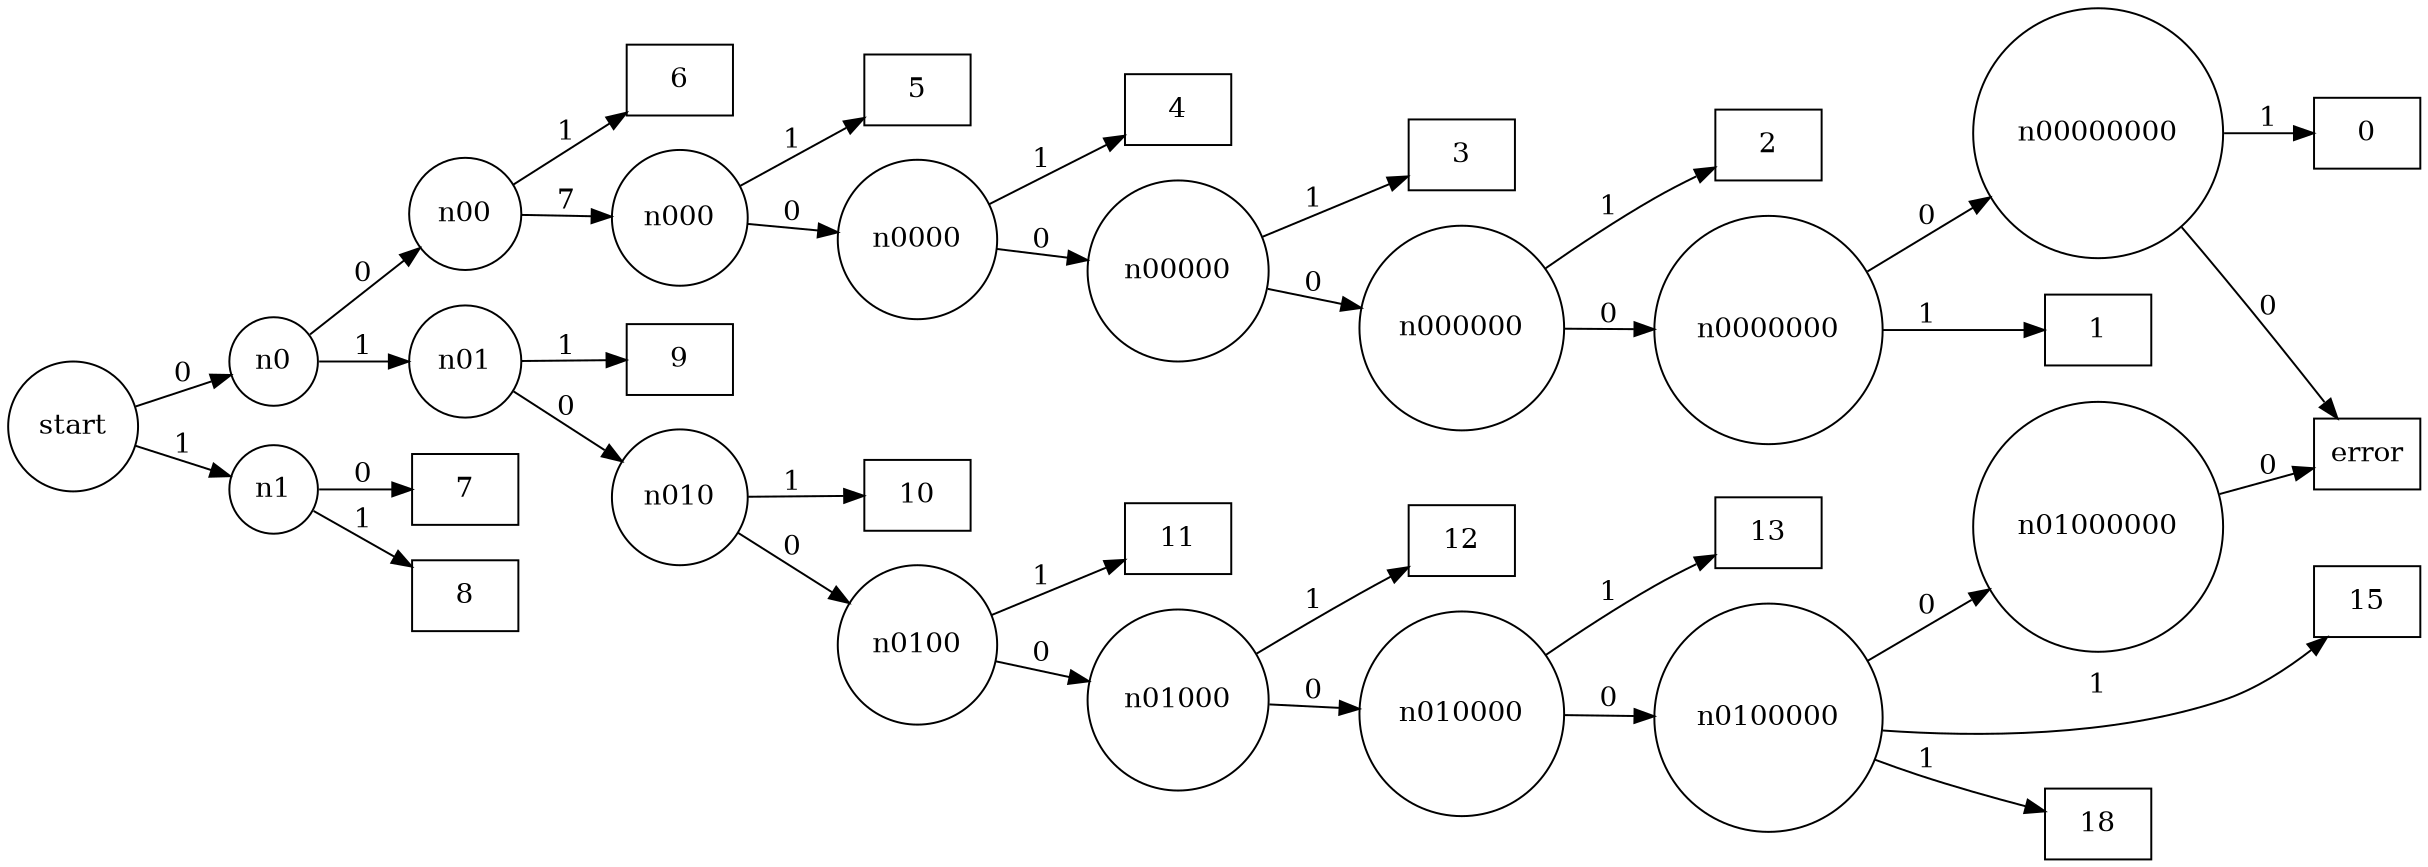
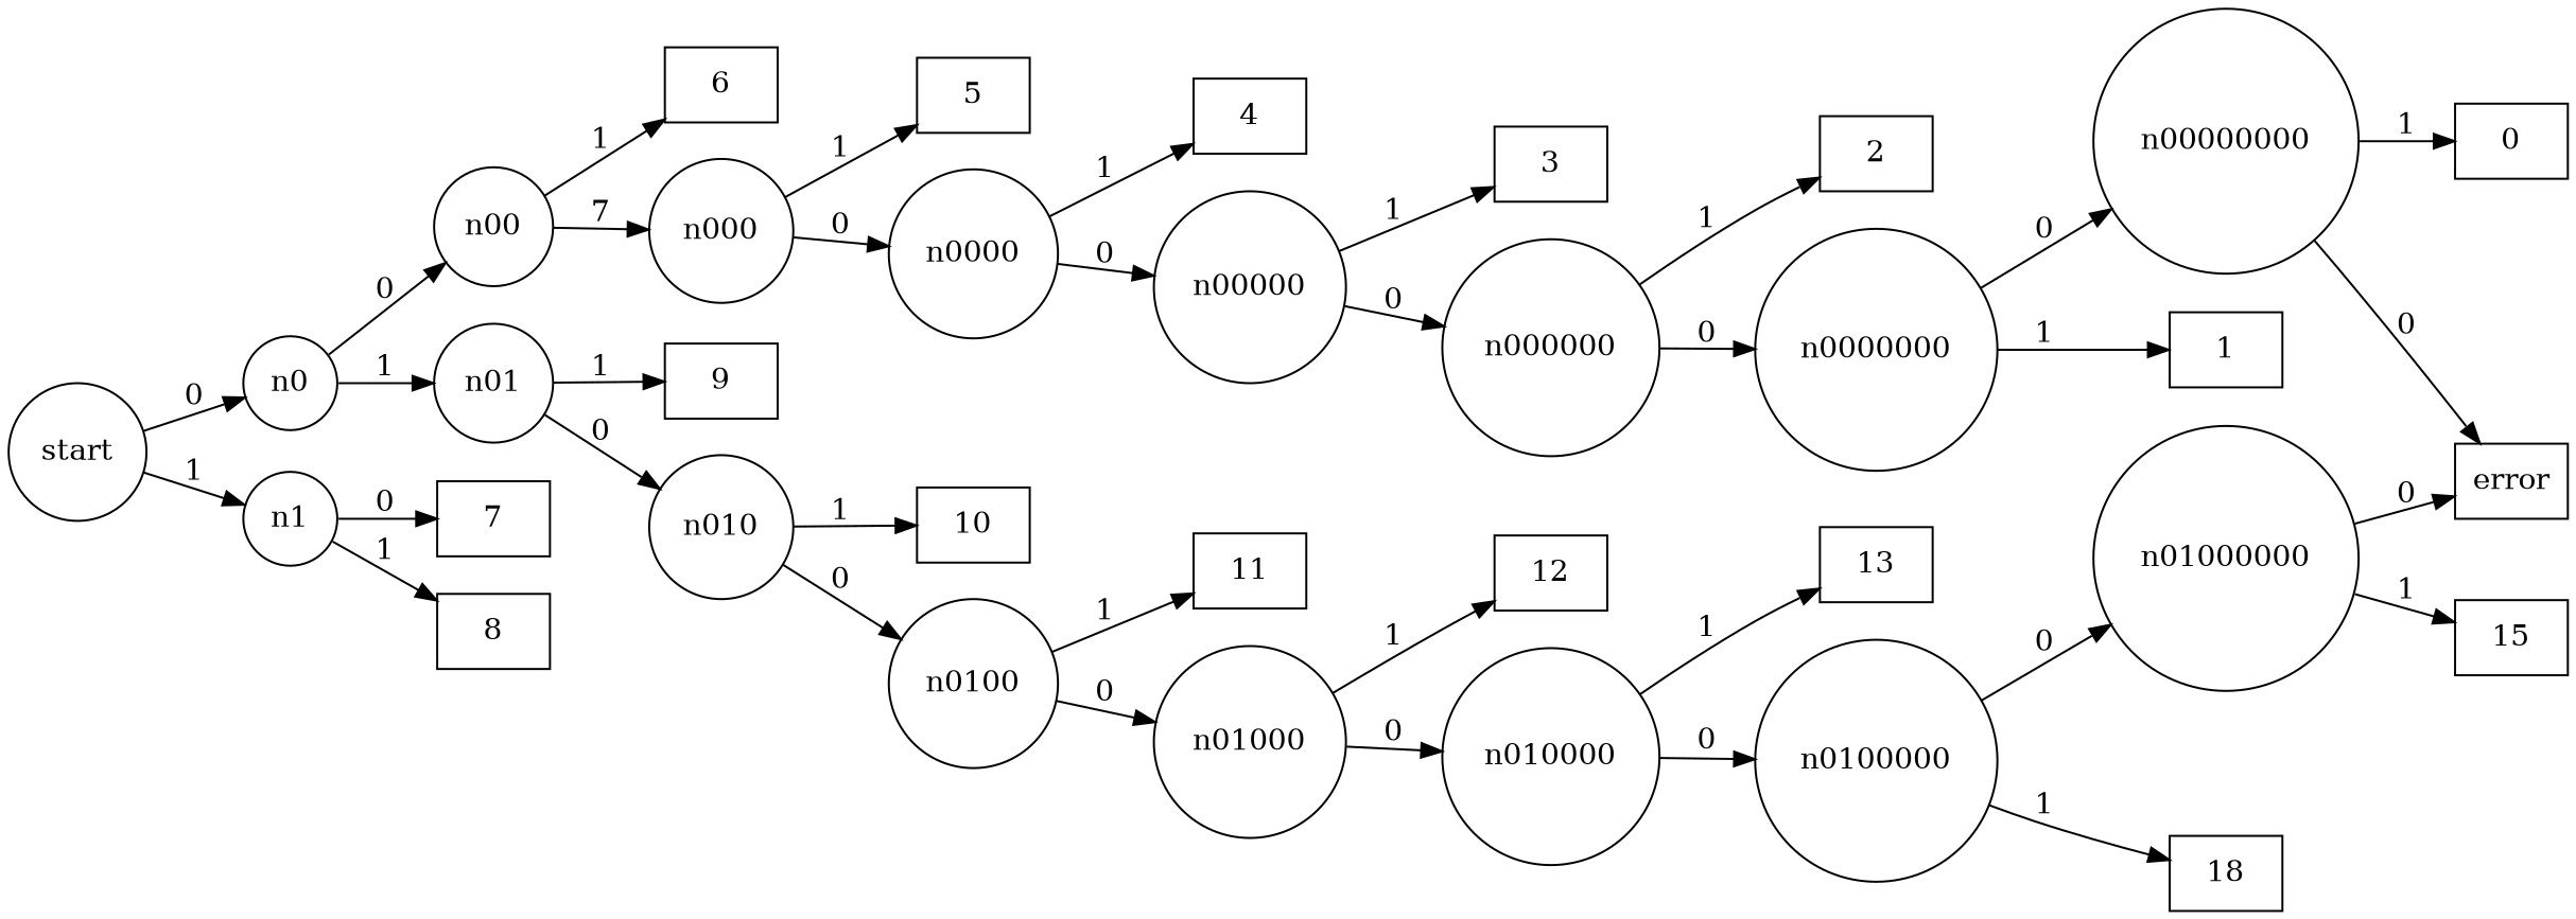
  digraph {
    fontname="DejaVu Serif"
    rankdir=LR
    node [fontname="DejaVu Serif" shape=box]
    edge [fontname="DejaVu Serif"]
    n000000001 [label=0]
    n00000001 [label=1]
    n0000001 [label=2]
    n000001 [label=3]
    n00001 [label=4]
    n0001 [label=5]
    n001 [label=6]
    n10 [label=7]
    n11 [label=8]
    n011 [label=9]
    n0101 [label=10]
    n01001 [label=11]
    n010001 [label=12]
    n0100001 [label=13]
    n01000001 [label=18]
    n010000001 [label=15]
    error [label=error]
    start [label=start shape=circle]
    n0 [shape=circle]
    n1 [shape=circle]
    n00 [shape=circle]
    n01 [shape=circle]
    n000 [shape=circle]
    n010 [shape=circle]
    n0000 [shape=circle]
    n0100 [shape=circle]
    n00000 [shape=circle]
    n000000 [shape=circle]
    n0000000 [shape=circle]
    n00000000 [shape=circle]
    n01000 [shape=circle]
    n010000 [shape=circle]
    n0100000 [shape=circle]
    n01000000 [shape=circle]
    start -> n0 [label=0]
    start -> n1 [label=1]
    n0 -> n00 [label=0]
    n0 -> n01 [label=1]
    n1 -> n10 [label=0]
    n1 -> n11 [label=1]
    n00 -> n001 [label=1]
    n00 -> n000 [label=7]
    n01 -> n011 [label=1]
    n01 -> n010 [label=0]
    n000 -> n0001 [label=1]
    n000 -> n0000 [label=0]
    n010 -> n0101 [label=1]
    n010 -> n0100 [label=0]
    n0000 -> n00001 [label=1]
    n0000 -> n00000 [label=0]
    n0100 -> n01001 [label=1]
    n0100 -> n01000 [label=0]
    n00000 -> n000001 [label=1]
    n00000 -> n000000 [label=0]
    n000000 -> n0000001 [label=1]
    n000000 -> n0000000 [label=0]
    n0000000 -> n00000001 [label=1]
    n0000000 -> n00000000 [label=0]
    n00000000 -> n000000001 [label=1]
    n00000000 -> error [label=0]
    n01000 -> n010001 [label=1]
    n01000 -> n010000 [label=0]
    n010000 -> n0100001 [label=1]
    n010000 -> n0100000 [label=0]
    n0100000 -> n01000001 [label=1]
    n0100000 -> n01000000 [label=0]
-   n0100000 -> n010000001 [label=1]
+   n01000000 -> n010000001 [label=1]
    n01000000 -> error [label=0]
  }
